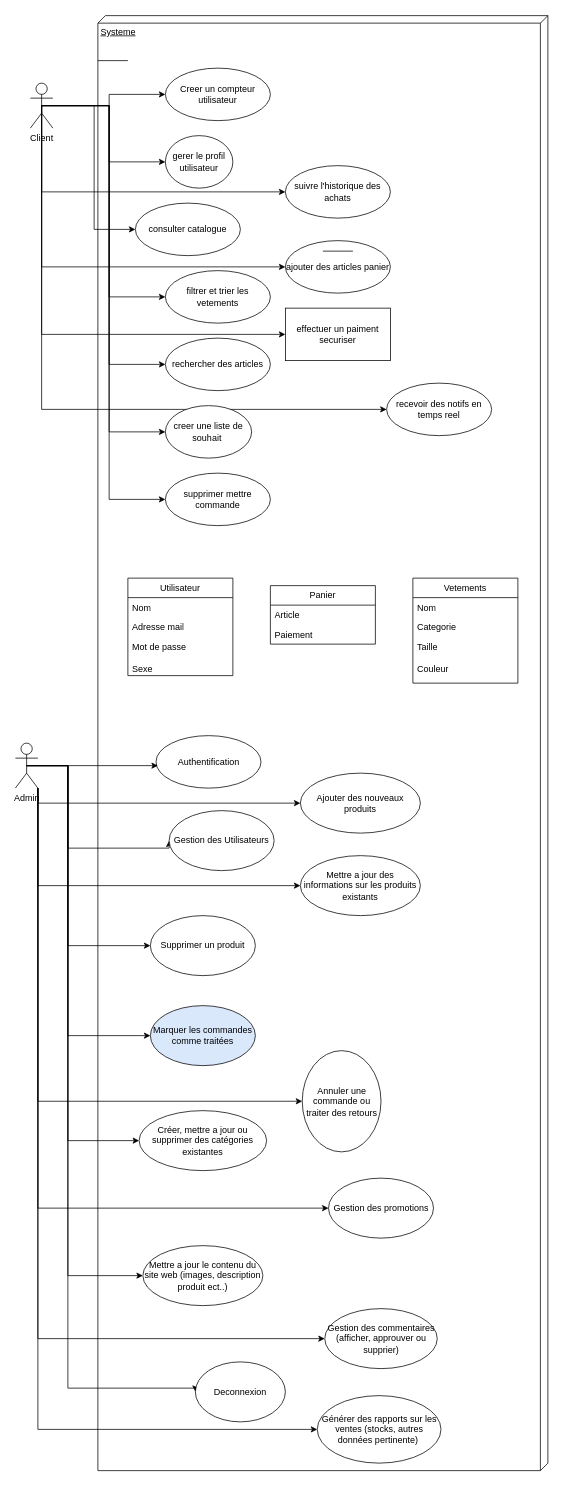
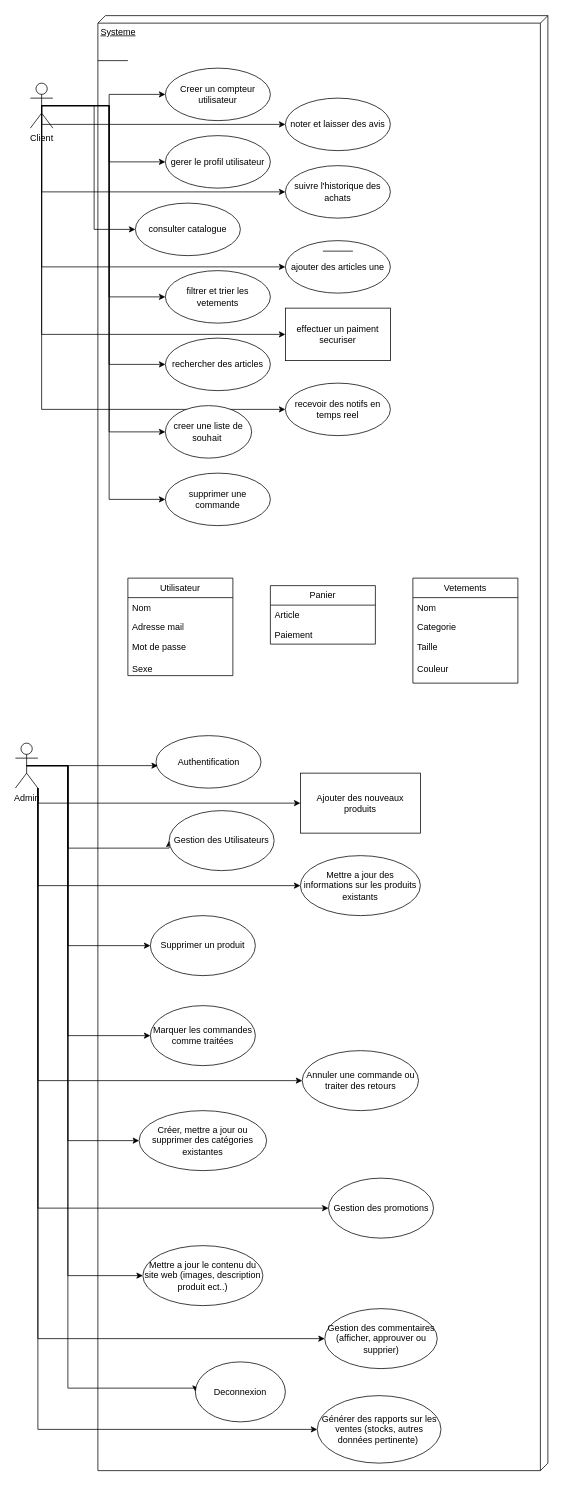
  <mxCell id="0" />
  <mxCell id="1" parent="0" />
  <mxCell id="2" value="Systeme" style="verticalAlign=top;align=left;spacingTop=8;spacingLeft=2;spacingRight=12;shape=cube;size=10;direction=south;fontStyle=4;html=1;whiteSpace=wrap;" parent="1" vertex="1"><mxGeometry x="130" y="20" width="600" height="1940" as="geometry" /></mxCell>
  <mxCell id="3" style="edgeStyle=orthogonalEdgeStyle;rounded=0;orthogonalLoop=1;jettySize=auto;html=1;exitX=0.5;exitY=0.5;exitDx=0;exitDy=0;exitPerimeter=0;entryX=0;entryY=0.5;entryDx=0;entryDy=0;" parent="1" source="15" target="30" edge="1"><mxGeometry relative="1" as="geometry" /></mxCell>
  <mxCell id="4" style="edgeStyle=orthogonalEdgeStyle;rounded=0;orthogonalLoop=1;jettySize=auto;html=1;exitX=0.5;exitY=0.5;exitDx=0;exitDy=0;exitPerimeter=0;entryX=0;entryY=0.5;entryDx=0;entryDy=0;" parent="1" source="15" target="29" edge="1"><mxGeometry relative="1" as="geometry" /></mxCell>
  <mxCell id="5" style="edgeStyle=orthogonalEdgeStyle;rounded=0;orthogonalLoop=1;jettySize=auto;html=1;exitX=0.5;exitY=0.5;exitDx=0;exitDy=0;exitPerimeter=0;entryX=0;entryY=0.5;entryDx=0;entryDy=0;" parent="1" source="15" target="31" edge="1"><mxGeometry relative="1" as="geometry" /></mxCell>
  <mxCell id="6" style="edgeStyle=orthogonalEdgeStyle;rounded=0;orthogonalLoop=1;jettySize=auto;html=1;exitX=0.5;exitY=0.5;exitDx=0;exitDy=0;exitPerimeter=0;entryX=0;entryY=0.5;entryDx=0;entryDy=0;" parent="1" source="15" target="32" edge="1"><mxGeometry relative="1" as="geometry" /></mxCell>
  <mxCell id="7" style="edgeStyle=orthogonalEdgeStyle;rounded=0;orthogonalLoop=1;jettySize=auto;html=1;exitX=0.5;exitY=0.5;exitDx=0;exitDy=0;exitPerimeter=0;entryX=0;entryY=0.5;entryDx=0;entryDy=0;" parent="1" source="15" target="33" edge="1"><mxGeometry relative="1" as="geometry" /></mxCell>
  <mxCell id="8" style="edgeStyle=orthogonalEdgeStyle;rounded=0;orthogonalLoop=1;jettySize=auto;html=1;exitX=0.5;exitY=0.5;exitDx=0;exitDy=0;exitPerimeter=0;entryX=0;entryY=0.5;entryDx=0;entryDy=0;" parent="1" source="15" target="38" edge="1"><mxGeometry relative="1" as="geometry" /></mxCell>
  <mxCell id="9" style="edgeStyle=orthogonalEdgeStyle;rounded=0;orthogonalLoop=1;jettySize=auto;html=1;exitX=0.5;exitY=0.5;exitDx=0;exitDy=0;exitPerimeter=0;entryX=0;entryY=0.5;entryDx=0;entryDy=0;" parent="1" source="15" target="40" edge="1"><mxGeometry relative="1" as="geometry" /></mxCell>
+ <mxCell id="10" style="edgeStyle=orthogonalEdgeStyle;rounded=0;orthogonalLoop=1;jettySize=auto;html=1;exitX=0.5;exitY=0.5;exitDx=0;exitDy=0;exitPerimeter=0;entryX=0;entryY=0.5;entryDx=0;entryDy=0;" parent="1" source="15" target="35" edge="1"><mxGeometry relative="1" as="geometry"><Array as="points"><mxPoint x="55" y="165" /></Array></mxGeometry></mxCell>
  <mxCell id="11" style="edgeStyle=orthogonalEdgeStyle;rounded=0;orthogonalLoop=1;jettySize=auto;html=1;exitX=0.5;exitY=0.5;exitDx=0;exitDy=0;exitPerimeter=0;entryX=0;entryY=0.5;entryDx=0;entryDy=0;" parent="1" source="15" target="34" edge="1"><mxGeometry relative="1" as="geometry"><Array as="points"><mxPoint x="55" y="255" /></Array></mxGeometry></mxCell>
  <mxCell id="12" style="edgeStyle=orthogonalEdgeStyle;rounded=0;orthogonalLoop=1;jettySize=auto;html=1;exitX=0.5;exitY=0.5;exitDx=0;exitDy=0;exitPerimeter=0;entryX=0;entryY=0.5;entryDx=0;entryDy=0;" parent="1" source="15" target="36" edge="1"><mxGeometry relative="1" as="geometry"><Array as="points"><mxPoint x="55" y="355" /></Array></mxGeometry></mxCell>
  <mxCell id="13" style="edgeStyle=orthogonalEdgeStyle;rounded=0;orthogonalLoop=1;jettySize=auto;html=1;exitX=0.5;exitY=0.5;exitDx=0;exitDy=0;exitPerimeter=0;entryX=0;entryY=0.5;entryDx=0;entryDy=0;" parent="1" source="15" target="37" edge="1"><mxGeometry relative="1" as="geometry"><Array as="points"><mxPoint x="55" y="445" /></Array></mxGeometry></mxCell>
  <mxCell id="14" style="edgeStyle=orthogonalEdgeStyle;rounded=0;orthogonalLoop=1;jettySize=auto;html=1;exitX=0.5;exitY=0.5;exitDx=0;exitDy=0;exitPerimeter=0;entryX=0;entryY=0.5;entryDx=0;entryDy=0;" parent="1" source="15" target="39" edge="1"><mxGeometry relative="1" as="geometry"><Array as="points"><mxPoint x="55" y="545" /></Array></mxGeometry></mxCell>
  <mxCell id="15" value="Client" style="shape=umlActor;verticalLabelPosition=bottom;verticalAlign=top;html=1;" parent="1" vertex="1"><mxGeometry x="40" y="110" width="30" height="60" as="geometry" /></mxCell>
  <mxCell id="16" style="edgeStyle=orthogonalEdgeStyle;rounded=0;orthogonalLoop=1;jettySize=auto;html=1;exitX=0.5;exitY=0.5;exitDx=0;exitDy=0;exitPerimeter=0;entryX=0;entryY=0.5;entryDx=0;entryDy=0;" parent="1" source="28" target="55" edge="1"><mxGeometry relative="1" as="geometry"><Array as="points"><mxPoint x="90" y="1020" /><mxPoint x="90" y="1130" /></Array></mxGeometry></mxCell>
  <mxCell id="17" style="edgeStyle=orthogonalEdgeStyle;rounded=0;orthogonalLoop=1;jettySize=auto;html=1;exitX=0.5;exitY=0.5;exitDx=0;exitDy=0;exitPerimeter=0;entryX=0;entryY=0.5;entryDx=0;entryDy=0;" parent="1" source="28" target="58" edge="1"><mxGeometry relative="1" as="geometry"><Array as="points"><mxPoint x="90" y="1020" /><mxPoint x="90" y="1260" /></Array></mxGeometry></mxCell>
  <mxCell id="18" style="edgeStyle=orthogonalEdgeStyle;rounded=0;orthogonalLoop=1;jettySize=auto;html=1;exitX=0.5;exitY=0.5;exitDx=0;exitDy=0;exitPerimeter=0;entryX=0;entryY=0.5;entryDx=0;entryDy=0;" parent="1" source="28" target="59" edge="1"><mxGeometry relative="1" as="geometry"><Array as="points"><mxPoint x="90" y="1020" /><mxPoint x="90" y="1380" /></Array></mxGeometry></mxCell>
  <mxCell id="19" style="edgeStyle=orthogonalEdgeStyle;rounded=0;orthogonalLoop=1;jettySize=auto;html=1;exitX=0.5;exitY=0.5;exitDx=0;exitDy=0;exitPerimeter=0;entryX=0;entryY=0.5;entryDx=0;entryDy=0;" parent="1" source="28" target="61" edge="1"><mxGeometry relative="1" as="geometry"><Array as="points"><mxPoint x="90" y="1020" /><mxPoint x="90" y="1520" /></Array></mxGeometry></mxCell>
  <mxCell id="20" style="edgeStyle=orthogonalEdgeStyle;rounded=0;orthogonalLoop=1;jettySize=auto;html=1;exitX=0.5;exitY=0.5;exitDx=0;exitDy=0;exitPerimeter=0;entryX=0;entryY=0.5;entryDx=0;entryDy=0;" parent="1" source="28" target="63" edge="1"><mxGeometry relative="1" as="geometry"><Array as="points"><mxPoint x="90" y="1020" /><mxPoint x="90" y="1700" /></Array></mxGeometry></mxCell>
  <mxCell id="21" style="edgeStyle=orthogonalEdgeStyle;rounded=0;orthogonalLoop=1;jettySize=auto;html=1;exitX=0.5;exitY=0.5;exitDx=0;exitDy=0;exitPerimeter=0;entryX=0;entryY=0.5;entryDx=0;entryDy=0;" parent="1" source="28" target="66" edge="1"><mxGeometry relative="1" as="geometry"><Array as="points"><mxPoint x="90" y="1020" /><mxPoint x="90" y="1850" /></Array></mxGeometry></mxCell>
  <mxCell id="22" style="edgeStyle=orthogonalEdgeStyle;rounded=0;orthogonalLoop=1;jettySize=auto;html=1;exitX=1;exitY=1;exitDx=0;exitDy=0;exitPerimeter=0;entryX=0;entryY=0.5;entryDx=0;entryDy=0;" parent="1" source="28" target="56" edge="1"><mxGeometry relative="1" as="geometry" /></mxCell>
  <mxCell id="23" style="edgeStyle=orthogonalEdgeStyle;rounded=0;orthogonalLoop=1;jettySize=auto;html=1;exitX=1;exitY=1;exitDx=0;exitDy=0;exitPerimeter=0;entryX=0;entryY=0.5;entryDx=0;entryDy=0;" parent="1" source="28" target="57" edge="1"><mxGeometry relative="1" as="geometry" /></mxCell>
  <mxCell id="24" style="edgeStyle=orthogonalEdgeStyle;rounded=0;orthogonalLoop=1;jettySize=auto;html=1;exitX=1;exitY=1;exitDx=0;exitDy=0;exitPerimeter=0;entryX=0;entryY=0.5;entryDx=0;entryDy=0;" parent="1" source="28" target="60" edge="1"><mxGeometry relative="1" as="geometry" /></mxCell>
  <mxCell id="25" style="edgeStyle=orthogonalEdgeStyle;rounded=0;orthogonalLoop=1;jettySize=auto;html=1;exitX=1;exitY=1;exitDx=0;exitDy=0;exitPerimeter=0;entryX=0;entryY=0.5;entryDx=0;entryDy=0;" parent="1" source="28" target="62" edge="1"><mxGeometry relative="1" as="geometry" /></mxCell>
  <mxCell id="26" style="edgeStyle=orthogonalEdgeStyle;rounded=0;orthogonalLoop=1;jettySize=auto;html=1;exitX=1;exitY=1;exitDx=0;exitDy=0;exitPerimeter=0;entryX=0;entryY=0.5;entryDx=0;entryDy=0;" parent="1" source="28" target="64" edge="1"><mxGeometry relative="1" as="geometry" /></mxCell>
  <mxCell id="27" style="edgeStyle=orthogonalEdgeStyle;rounded=0;orthogonalLoop=1;jettySize=auto;html=1;exitX=1;exitY=1;exitDx=0;exitDy=0;exitPerimeter=0;entryX=0;entryY=0.5;entryDx=0;entryDy=0;" parent="1" source="28" target="65" edge="1"><mxGeometry relative="1" as="geometry" /></mxCell>
  <mxCell id="28" value="Admin" style="shape=umlActor;verticalLabelPosition=bottom;verticalAlign=top;html=1;" parent="1" vertex="1"><mxGeometry x="20" y="990" width="30" height="60" as="geometry" /></mxCell>
- <mxCell id="29" value="gerer le profil utilisateur" style="ellipse;whiteSpace=wrap;html=1;" parent="1" vertex="1"><mxGeometry x="220" y="180" width="90" height="70" as="geometry" /></mxCell>
+ <mxCell id="29" value="gerer le profil utilisateur" style="ellipse;whiteSpace=wrap;html=1;" parent="1" vertex="1"><mxGeometry x="220" y="180" width="140" height="70" as="geometry" /></mxCell>
  <mxCell id="30" value="Creer un compteur utilisateur" style="ellipse;whiteSpace=wrap;html=1;" parent="1" vertex="1"><mxGeometry x="220" y="90" width="140" height="70" as="geometry" /></mxCell>
  <mxCell id="31" value="consulter catalogue" style="ellipse;whiteSpace=wrap;html=1;" parent="1" vertex="1"><mxGeometry x="180" y="270" width="140" height="70" as="geometry" /></mxCell>
  <mxCell id="32" value="filtrer et trier les vetements" style="ellipse;whiteSpace=wrap;html=1;" parent="1" vertex="1"><mxGeometry x="220" y="360" width="140" height="70" as="geometry" /></mxCell>
  <mxCell id="33" value="rechercher des articles" style="ellipse;whiteSpace=wrap;html=1;" parent="1" vertex="1"><mxGeometry x="220" y="450" width="140" height="70" as="geometry" /></mxCell>
  <mxCell id="34" value="suivre l'historique des achats" style="ellipse;whiteSpace=wrap;html=1;" parent="1" vertex="1"><mxGeometry x="380" y="220" width="140" height="70" as="geometry" /></mxCell>
- <mxCell id="36" value="ajouter des articles panier" style="ellipse;whiteSpace=wrap;html=1;" parent="1" vertex="1"><mxGeometry x="380" y="320" width="140" height="70" as="geometry" /></mxCell>
+ <mxCell id="35" value="noter et laisser des avis" style="ellipse;whiteSpace=wrap;html=1;" parent="1" vertex="1"><mxGeometry x="380" y="130" width="140" height="70" as="geometry" /></mxCell>
+ <mxCell id="36" value="ajouter des articles une" style="ellipse;whiteSpace=wrap;html=1;" parent="1" vertex="1"><mxGeometry x="380" y="320" width="140" height="70" as="geometry" /></mxCell>
  <mxCell id="37" value="effectuer un paiment securiser" style="whiteSpace=wrap;html=1;rounded=0;" parent="1" vertex="1"><mxGeometry x="380" y="410" width="140" height="70" as="geometry" /></mxCell>
  <mxCell id="38" value="creer une liste de souhait&amp;nbsp;" style="ellipse;whiteSpace=wrap;html=1;" parent="1" vertex="1"><mxGeometry x="220" y="540" width="115" height="70" as="geometry" /></mxCell>
- <mxCell id="39" value="recevoir des notifs en temps reel" style="ellipse;whiteSpace=wrap;html=1;" parent="1" vertex="1"><mxGeometry x="515" y="510" width="140" height="70" as="geometry" /></mxCell>
- <mxCell id="40" value="supprimer mettre commande" style="ellipse;whiteSpace=wrap;html=1;" parent="1" vertex="1"><mxGeometry x="220" y="630" width="140" height="70" as="geometry" /></mxCell>
+ <mxCell id="39" value="recevoir des notifs en temps reel" style="ellipse;whiteSpace=wrap;html=1;" parent="1" vertex="1"><mxGeometry x="380" y="510" width="140" height="70" as="geometry" /></mxCell>
+ <mxCell id="40" value="supprimer une commande" style="ellipse;whiteSpace=wrap;html=1;" parent="1" vertex="1"><mxGeometry x="220" y="630" width="140" height="70" as="geometry" /></mxCell>
  <mxCell id="41" value="" style="line;strokeWidth=1;fillColor=none;align=left;verticalAlign=middle;spacingTop=-1;spacingLeft=3;spacingRight=3;rotatable=0;labelPosition=right;points=[];portConstraint=eastwest;strokeColor=inherit;" parent="1" vertex="1"><mxGeometry x="430" y="330" width="40" height="8" as="geometry" /></mxCell>
  <mxCell id="42" value="" style="line;strokeWidth=1;fillColor=none;align=left;verticalAlign=middle;spacingTop=-1;spacingLeft=3;spacingRight=3;rotatable=0;labelPosition=right;points=[];portConstraint=eastwest;strokeColor=inherit;" parent="1" vertex="1"><mxGeometry x="130" y="40" width="40" height="80" as="geometry" /></mxCell>
  <mxCell id="43" value="Utilisateur" style="swimlane;fontStyle=0;childLayout=stackLayout;horizontal=1;startSize=26;fillColor=none;horizontalStack=0;resizeParent=1;resizeParentMax=0;resizeLast=0;collapsible=1;marginBottom=0;whiteSpace=wrap;html=1;" parent="1" vertex="1"><mxGeometry x="170" y="770" width="140" height="130" as="geometry" /></mxCell>
  <mxCell id="44" value="Nom" style="text;strokeColor=none;fillColor=none;align=left;verticalAlign=top;spacingLeft=4;spacingRight=4;overflow=hidden;rotatable=0;points=[[0,0.5],[1,0.5]];portConstraint=eastwest;whiteSpace=wrap;html=1;" parent="43" vertex="1"><mxGeometry y="26" width="140" height="26" as="geometry" /></mxCell>
  <mxCell id="45" value="Adresse mail" style="text;strokeColor=none;fillColor=none;align=left;verticalAlign=top;spacingLeft=4;spacingRight=4;overflow=hidden;rotatable=0;points=[[0,0.5],[1,0.5]];portConstraint=eastwest;whiteSpace=wrap;html=1;" parent="43" vertex="1"><mxGeometry y="52" width="140" height="26" as="geometry" /></mxCell>
  <mxCell id="46" value="Mot de passe&lt;br&gt;&lt;br&gt;Sexe" style="text;strokeColor=none;fillColor=none;align=left;verticalAlign=top;spacingLeft=4;spacingRight=4;overflow=hidden;rotatable=0;points=[[0,0.5],[1,0.5]];portConstraint=eastwest;whiteSpace=wrap;html=1;" parent="43" vertex="1"><mxGeometry y="78" width="140" height="52" as="geometry" /></mxCell>
  <mxCell id="47" value="Vetements" style="swimlane;fontStyle=0;childLayout=stackLayout;horizontal=1;startSize=26;fillColor=none;horizontalStack=0;resizeParent=1;resizeParentMax=0;resizeLast=0;collapsible=1;marginBottom=0;whiteSpace=wrap;html=1;" parent="1" vertex="1"><mxGeometry x="550" y="770" width="140" height="140" as="geometry" /></mxCell>
  <mxCell id="48" value="Nom" style="text;strokeColor=none;fillColor=none;align=left;verticalAlign=top;spacingLeft=4;spacingRight=4;overflow=hidden;rotatable=0;points=[[0,0.5],[1,0.5]];portConstraint=eastwest;whiteSpace=wrap;html=1;" parent="47" vertex="1"><mxGeometry y="26" width="140" height="26" as="geometry" /></mxCell>
  <mxCell id="49" value="Categorie" style="text;strokeColor=none;fillColor=none;align=left;verticalAlign=top;spacingLeft=4;spacingRight=4;overflow=hidden;rotatable=0;points=[[0,0.5],[1,0.5]];portConstraint=eastwest;whiteSpace=wrap;html=1;" parent="47" vertex="1"><mxGeometry y="52" width="140" height="26" as="geometry" /></mxCell>
  <mxCell id="50" value="Taille&lt;br&gt;&lt;br&gt;Couleur" style="text;strokeColor=none;fillColor=none;align=left;verticalAlign=top;spacingLeft=4;spacingRight=4;overflow=hidden;rotatable=0;points=[[0,0.5],[1,0.5]];portConstraint=eastwest;whiteSpace=wrap;html=1;" parent="47" vertex="1"><mxGeometry y="78" width="140" height="62" as="geometry" /></mxCell>
  <mxCell id="51" value="Panier" style="swimlane;fontStyle=0;childLayout=stackLayout;horizontal=1;startSize=26;fillColor=none;horizontalStack=0;resizeParent=1;resizeParentMax=0;resizeLast=0;collapsible=1;marginBottom=0;whiteSpace=wrap;html=1;" parent="1" vertex="1"><mxGeometry x="360" y="780" width="140" height="78" as="geometry" /></mxCell>
  <mxCell id="52" value="Article" style="text;strokeColor=none;fillColor=none;align=left;verticalAlign=top;spacingLeft=4;spacingRight=4;overflow=hidden;rotatable=0;points=[[0,0.5],[1,0.5]];portConstraint=eastwest;whiteSpace=wrap;html=1;" parent="51" vertex="1"><mxGeometry y="26" width="140" height="26" as="geometry" /></mxCell>
  <mxCell id="53" value="Paiement" style="text;strokeColor=none;fillColor=none;align=left;verticalAlign=top;spacingLeft=4;spacingRight=4;overflow=hidden;rotatable=0;points=[[0,0.5],[1,0.5]];portConstraint=eastwest;whiteSpace=wrap;html=1;" parent="51" vertex="1"><mxGeometry y="52" width="140" height="26" as="geometry" /></mxCell>
  <mxCell id="54" value="Authentification" style="ellipse;whiteSpace=wrap;html=1;" parent="1" vertex="1"><mxGeometry x="207.5" y="980" width="140" height="70" as="geometry" /></mxCell>
  <mxCell id="55" value="Gestion des Utilisateurs" style="ellipse;whiteSpace=wrap;html=1;" parent="1" vertex="1"><mxGeometry x="225" y="1080" width="140" height="80" as="geometry" /></mxCell>
- <mxCell id="56" value="Ajouter des nouveaux produits" style="ellipse;whiteSpace=wrap;html=1;" parent="1" vertex="1"><mxGeometry x="400" y="1030" width="160" height="80" as="geometry" /></mxCell>
+ <mxCell id="56" value="Ajouter des nouveaux produits" style="whiteSpace=wrap;html=1;rounded=0;" parent="1" vertex="1"><mxGeometry x="400" y="1030" width="160" height="80" as="geometry" /></mxCell>
  <mxCell id="57" value="Mettre a jour des informations sur les produits existants" style="ellipse;whiteSpace=wrap;html=1;" parent="1" vertex="1"><mxGeometry x="400" y="1140" width="160" height="80" as="geometry" /></mxCell>
  <mxCell id="58" value="Supprimer un produit" style="ellipse;whiteSpace=wrap;html=1;" parent="1" vertex="1"><mxGeometry x="200" y="1220" width="140" height="80" as="geometry" /></mxCell>
- <mxCell id="59" value="Marquer les commandes comme traitées" style="ellipse;whiteSpace=wrap;html=1;fillColor=#dae8fc;" parent="1" vertex="1"><mxGeometry x="200" y="1340" width="140" height="80" as="geometry" /></mxCell>
- <mxCell id="60" value="Annuler une commande ou traiter des retours" style="ellipse;whiteSpace=wrap;html=1;" parent="1" vertex="1"><mxGeometry x="402.5" y="1400" width="105" height="135" as="geometry" /></mxCell>
+ <mxCell id="59" value="Marquer les commandes comme traitées" style="ellipse;whiteSpace=wrap;html=1;" parent="1" vertex="1"><mxGeometry x="200" y="1340" width="140" height="80" as="geometry" /></mxCell>
+ <mxCell id="60" value="Annuler une commande ou traiter des retours" style="ellipse;whiteSpace=wrap;html=1;" parent="1" vertex="1"><mxGeometry x="402.5" y="1400" width="155" height="80" as="geometry" /></mxCell>
  <mxCell id="61" value="Créer, mettre a jour ou supprimer des catégories existantes" style="ellipse;whiteSpace=wrap;html=1;" parent="1" vertex="1"><mxGeometry x="185" y="1480" width="170" height="80" as="geometry" /></mxCell>
  <mxCell id="62" value="Gestion des promotions" style="ellipse;whiteSpace=wrap;html=1;" parent="1" vertex="1"><mxGeometry x="437.5" y="1570" width="140" height="80" as="geometry" /></mxCell>
  <mxCell id="63" value="Mettre a jour le contenu du site web (images, description produit ect..)" style="ellipse;whiteSpace=wrap;html=1;" parent="1" vertex="1"><mxGeometry x="190" y="1660" width="160" height="80" as="geometry" /></mxCell>
  <mxCell id="64" value="Gestion des commentaires&lt;br&gt;(afficher, approuver ou supprier)" style="ellipse;whiteSpace=wrap;html=1;" parent="1" vertex="1"><mxGeometry x="432.5" y="1744" width="150" height="80" as="geometry" /></mxCell>
  <mxCell id="65" value="Générer des rapports sur les ventes (stocks, autres données pertinente)&amp;nbsp;" style="ellipse;whiteSpace=wrap;html=1;" parent="1" vertex="1"><mxGeometry x="422.5" y="1860" width="165" height="90" as="geometry" /></mxCell>
  <mxCell id="66" value="Deconnexion" style="ellipse;whiteSpace=wrap;html=1;" parent="1" vertex="1"><mxGeometry x="260" y="1815" width="120" height="80" as="geometry" /></mxCell>
  <mxCell id="67" style="edgeStyle=orthogonalEdgeStyle;rounded=0;orthogonalLoop=1;jettySize=auto;html=1;exitX=0.5;exitY=0.5;exitDx=0;exitDy=0;exitPerimeter=0;" parent="1" source="28" edge="1"><mxGeometry relative="1" as="geometry"><mxPoint x="210" y="1020" as="targetPoint" /></mxGeometry></mxCell>
